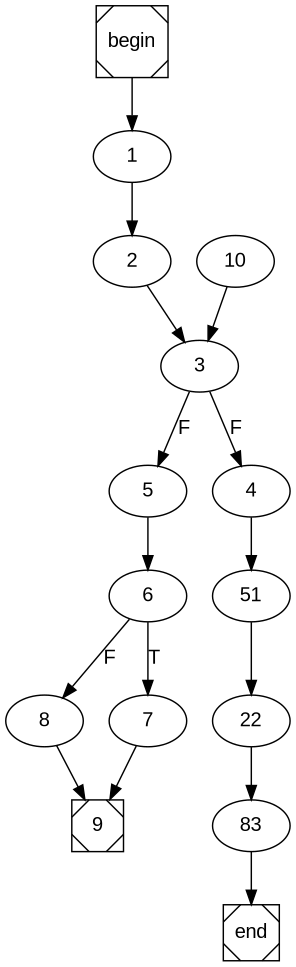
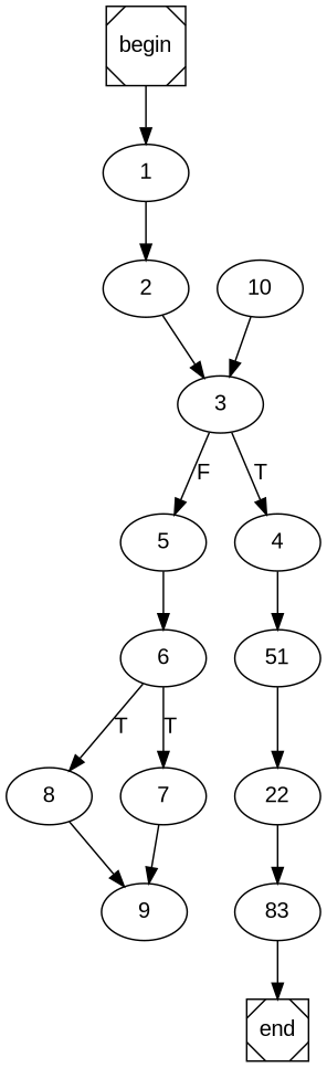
  digraph {
    fontname="Liberation Sans"
    node [fontname="Liberation Sans"]
    edge [fontname="Liberation Sans"]
    begin [shape=Msquare]
    1
    2
    end [shape=Msquare]
    3
    5
    4
    6
    n9 [label=51]
    8
    7
    n12 [label=22]
    n13 [label=83]
-   9 [shape=Msquare]
+   9
    10
    begin -> 1
    1 -> 2
    2 -> 3
    3 -> 5 [label=F]
-   3 -> 4 [label=F]
+   3 -> 4 [label=T]
    5 -> 6
    4 -> n9
-   6 -> 8 [label=F]
+   6 -> 8 [label=T]
    6 -> 7 [label=T]
    n9 -> n12
    8 -> 9
    7 -> 9
    n12 -> n13
    n13 -> end
    10 -> 3
  }
